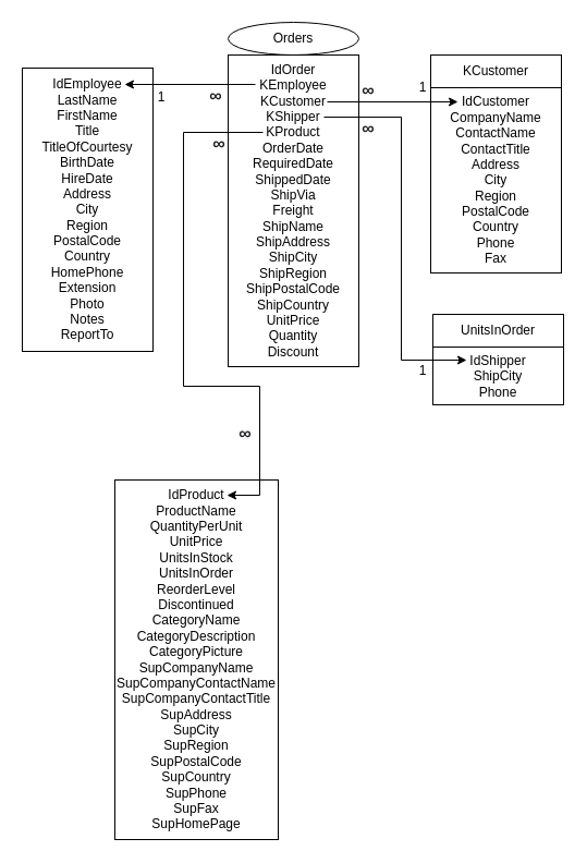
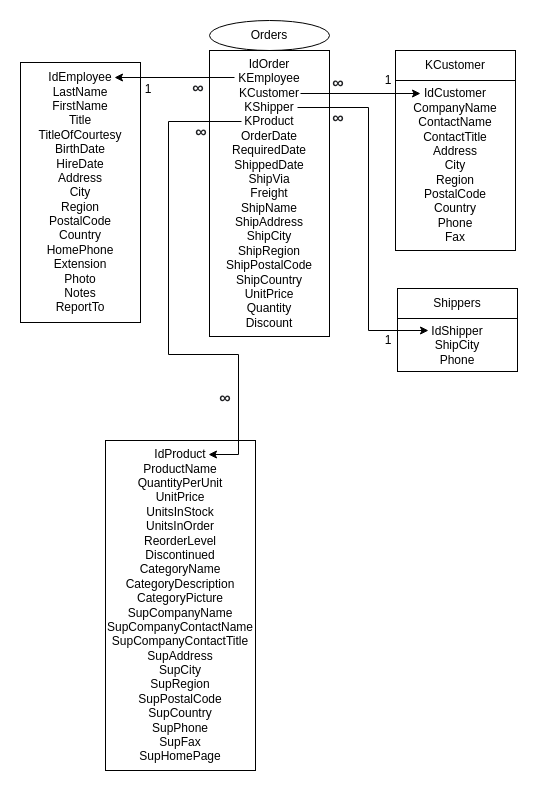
  <mxCell id="0" />
  <mxCell id="1" parent="0" />
  <mxCell id="2" value="IdEmployee&lt;br&gt;LastName&lt;br&gt;FirstName&lt;br&gt;Title&lt;br&gt;TitleOfCourtesy&lt;br&gt;BirthDate&lt;br&gt;HireDate&lt;br&gt;Address&lt;br&gt;City&lt;br&gt;Region&lt;br&gt;PostalCode&lt;br&gt;Country&lt;br&gt;HomePhone&lt;br&gt;Extension&lt;br&gt;Photo&lt;br&gt;Notes&lt;br&gt;ReportTo" style="rounded=0;whiteSpace=wrap;html=1;" vertex="1" parent="1"><mxGeometry x="20" y="62" width="120" height="260" as="geometry" /></mxCell>
  <mxCell id="3" value="Orders" style="ellipse;whiteSpace=wrap;html=1;" vertex="1" parent="1"><mxGeometry x="209" y="20" width="120" height="30" as="geometry" /></mxCell>
  <mxCell id="4" value="IdOrder&lt;br&gt;KEmployee&lt;br&gt;KCustomer&lt;br&gt;KShipper&lt;br&gt;KProduct&lt;br&gt;OrderDate&lt;br&gt;RequiredDate&lt;br&gt;ShippedDate&lt;br&gt;ShipVia&lt;br&gt;Freight&lt;br&gt;ShipName&lt;br&gt;ShipAddress&lt;br&gt;ShipCity&lt;br&gt;ShipRegion&lt;br&gt;ShipPostalCode&lt;br&gt;ShipCountry&lt;br&gt;UnitPrice&lt;br&gt;Quantity&lt;br&gt;Discount" style="rounded=0;whiteSpace=wrap;html=1;" vertex="1" parent="1"><mxGeometry x="209" y="50" width="120" height="286" as="geometry" /></mxCell>
  <mxCell id="5" value="" style="endArrow=none;startArrow=classic;html=1;rounded=0;endFill=0;" edge="1" parent="1"><mxGeometry width="50" height="50" relative="1" as="geometry"><mxPoint x="114" y="77" as="sourcePoint" /><mxPoint x="234" y="77" as="targetPoint" /></mxGeometry></mxCell>
  <mxCell id="6" value="KCustomer" style="rounded=0;whiteSpace=wrap;html=1;" vertex="1" parent="1"><mxGeometry x="395" y="50" width="120" height="30" as="geometry" /></mxCell>
  <mxCell id="7" value="IdCustomer&lt;br&gt;CompanyName&lt;br&gt;ContactName&lt;br&gt;ContactTitle&lt;br&gt;Address&lt;br&gt;City&lt;br&gt;Region&lt;br&gt;PostalCode&lt;br&gt;Country&lt;br&gt;Phone&lt;br&gt;Fax" style="rounded=0;whiteSpace=wrap;html=1;" vertex="1" parent="1"><mxGeometry x="395" y="80" width="120" height="170" as="geometry" /></mxCell>
  <mxCell id="8" value="" style="endArrow=classic;startArrow=none;html=1;rounded=0;endFill=1;startFill=0;" edge="1" parent="1"><mxGeometry width="50" height="50" relative="1" as="geometry"><mxPoint x="300" y="93" as="sourcePoint" /><mxPoint x="420" y="93" as="targetPoint" /></mxGeometry></mxCell>
- <mxCell id="9" value="UnitsInOrder" style="rounded=0;whiteSpace=wrap;html=1;" vertex="1" parent="1"><mxGeometry x="397" y="288" width="120" height="30" as="geometry" /></mxCell>
+ <mxCell id="9" value="Shippers" style="rounded=0;whiteSpace=wrap;html=1;" vertex="1" parent="1"><mxGeometry x="397" y="288" width="120" height="30" as="geometry" /></mxCell>
  <mxCell id="10" value="IdShipper&lt;br&gt;ShipCity&lt;br&gt;Phone" style="rounded=0;whiteSpace=wrap;html=1;" vertex="1" parent="1"><mxGeometry x="397" y="318" width="120" height="53" as="geometry" /></mxCell>
  <mxCell id="11" value="" style="endArrow=classic;startArrow=none;html=1;rounded=0;endFill=1;startFill=0;" edge="1" parent="1"><mxGeometry width="50" height="50" relative="1" as="geometry"><mxPoint x="297" y="107" as="sourcePoint" /><mxPoint x="428" y="330" as="targetPoint" /><Array as="points"><mxPoint x="368" y="107" /><mxPoint x="368" y="330" /></Array></mxGeometry></mxCell>
  <mxCell id="12" value="IdProduct&lt;br&gt;ProductName&lt;br&gt;QuantityPerUnit&lt;br&gt;UnitPrice&lt;br&gt;UnitsInStock&lt;br&gt;UnitsInOrder&lt;br&gt;ReorderLevel&lt;br&gt;Discontinued&lt;br&gt;CategoryName&lt;br&gt;CategoryDescription&lt;br&gt;CategoryPicture&lt;br&gt;SupCompanyName&lt;br&gt;SupCompanyContactName&lt;br&gt;SupCompanyContactTitle&lt;br&gt;SupAddress&lt;br&gt;SupCity&lt;br&gt;SupRegion&lt;br&gt;SupPostalCode&lt;br&gt;SupCountry&lt;br&gt;SupPhone&lt;br&gt;SupFax&lt;br&gt;SupHomePage" style="rounded=0;whiteSpace=wrap;html=1;" vertex="1" parent="1"><mxGeometry x="105" y="440" width="150" height="330" as="geometry" /></mxCell>
  <mxCell id="13" value="" style="endArrow=none;startArrow=classic;html=1;rounded=0;endFill=0;" edge="1" parent="1"><mxGeometry width="50" height="50" relative="1" as="geometry"><mxPoint x="208" y="454" as="sourcePoint" /><mxPoint x="241" y="121" as="targetPoint" /><Array as="points"><mxPoint x="238" y="454" /><mxPoint x="238" y="354" /><mxPoint x="168" y="354" /><mxPoint x="168" y="121" /></Array></mxGeometry></mxCell>
  <mxCell id="14" value="&#10;&lt;b style=&quot;color: rgb(32, 33, 36); font-family: arial, sans-serif; font-size: 16px; font-style: normal; font-variant-ligatures: normal; font-variant-caps: normal; letter-spacing: normal; orphans: 2; text-align: left; text-indent: 0px; text-transform: none; widows: 2; word-spacing: 0px; -webkit-text-stroke-width: 0px; background-color: rgb(255, 255, 255); text-decoration-thickness: initial; text-decoration-style: initial; text-decoration-color: initial;&quot;&gt;∞&lt;/b&gt;&#10;&#10;" style="text;html=1;strokeColor=none;fillColor=none;align=center;verticalAlign=middle;whiteSpace=wrap;rounded=0;" vertex="1" parent="1"><mxGeometry x="168" y="79" width="60" height="30" as="geometry" /></mxCell>
  <mxCell id="15" value="&#10;&lt;b style=&quot;color: rgb(32, 33, 36); font-family: arial, sans-serif; font-size: 16px; font-style: normal; font-variant-ligatures: normal; font-variant-caps: normal; letter-spacing: normal; orphans: 2; text-align: left; text-indent: 0px; text-transform: none; widows: 2; word-spacing: 0px; -webkit-text-stroke-width: 0px; background-color: rgb(255, 255, 255); text-decoration-thickness: initial; text-decoration-style: initial; text-decoration-color: initial;&quot;&gt;∞&lt;/b&gt;&#10;&#10;" style="text;html=1;strokeColor=none;fillColor=none;align=center;verticalAlign=middle;whiteSpace=wrap;rounded=0;" vertex="1" parent="1"><mxGeometry x="308" y="74" width="60" height="30" as="geometry" /></mxCell>
  <mxCell id="16" value="1" style="text;html=1;strokeColor=none;fillColor=none;align=center;verticalAlign=middle;whiteSpace=wrap;rounded=0;" vertex="1" parent="1"><mxGeometry x="358" y="65" width="60" height="30" as="geometry" /></mxCell>
  <mxCell id="17" value="1" style="text;html=1;strokeColor=none;fillColor=none;align=center;verticalAlign=middle;whiteSpace=wrap;rounded=0;" vertex="1" parent="1"><mxGeometry x="118" y="74" width="60" height="30" as="geometry" /></mxCell>
  <mxCell id="18" value="&#10;&lt;b style=&quot;color: rgb(32, 33, 36); font-family: arial, sans-serif; font-size: 16px; font-style: normal; font-variant-ligatures: normal; font-variant-caps: normal; letter-spacing: normal; orphans: 2; text-align: left; text-indent: 0px; text-transform: none; widows: 2; word-spacing: 0px; -webkit-text-stroke-width: 0px; background-color: rgb(255, 255, 255); text-decoration-thickness: initial; text-decoration-style: initial; text-decoration-color: initial;&quot;&gt;∞&lt;/b&gt;&#10;&#10;" style="text;html=1;strokeColor=none;fillColor=none;align=center;verticalAlign=middle;whiteSpace=wrap;rounded=0;" vertex="1" parent="1"><mxGeometry x="308" y="109" width="60" height="30" as="geometry" /></mxCell>
  <mxCell id="19" value="1" style="text;html=1;strokeColor=none;fillColor=none;align=center;verticalAlign=middle;whiteSpace=wrap;rounded=0;" vertex="1" parent="1"><mxGeometry x="358" y="325" width="60" height="30" as="geometry" /></mxCell>
  <mxCell id="20" value="&lt;b style=&quot;color: rgb(32, 33, 36); font-family: arial, sans-serif; font-size: 16px; text-align: left; background-color: rgb(255, 255, 255);&quot;&gt;∞&lt;/b&gt;" style="text;html=1;strokeColor=none;fillColor=none;align=center;verticalAlign=middle;whiteSpace=wrap;rounded=0;" vertex="1" parent="1"><mxGeometry x="171" y="116" width="60" height="30" as="geometry" /></mxCell>
  <mxCell id="21" value="&lt;b style=&quot;color: rgb(32, 33, 36); font-family: arial, sans-serif; font-size: 16px; text-align: left; background-color: rgb(255, 255, 255);&quot;&gt;∞&lt;/b&gt;" style="text;html=1;strokeColor=none;fillColor=none;align=center;verticalAlign=middle;whiteSpace=wrap;rounded=0;" vertex="1" parent="1"><mxGeometry x="195" y="384" width="60" height="26" as="geometry" /></mxCell>
